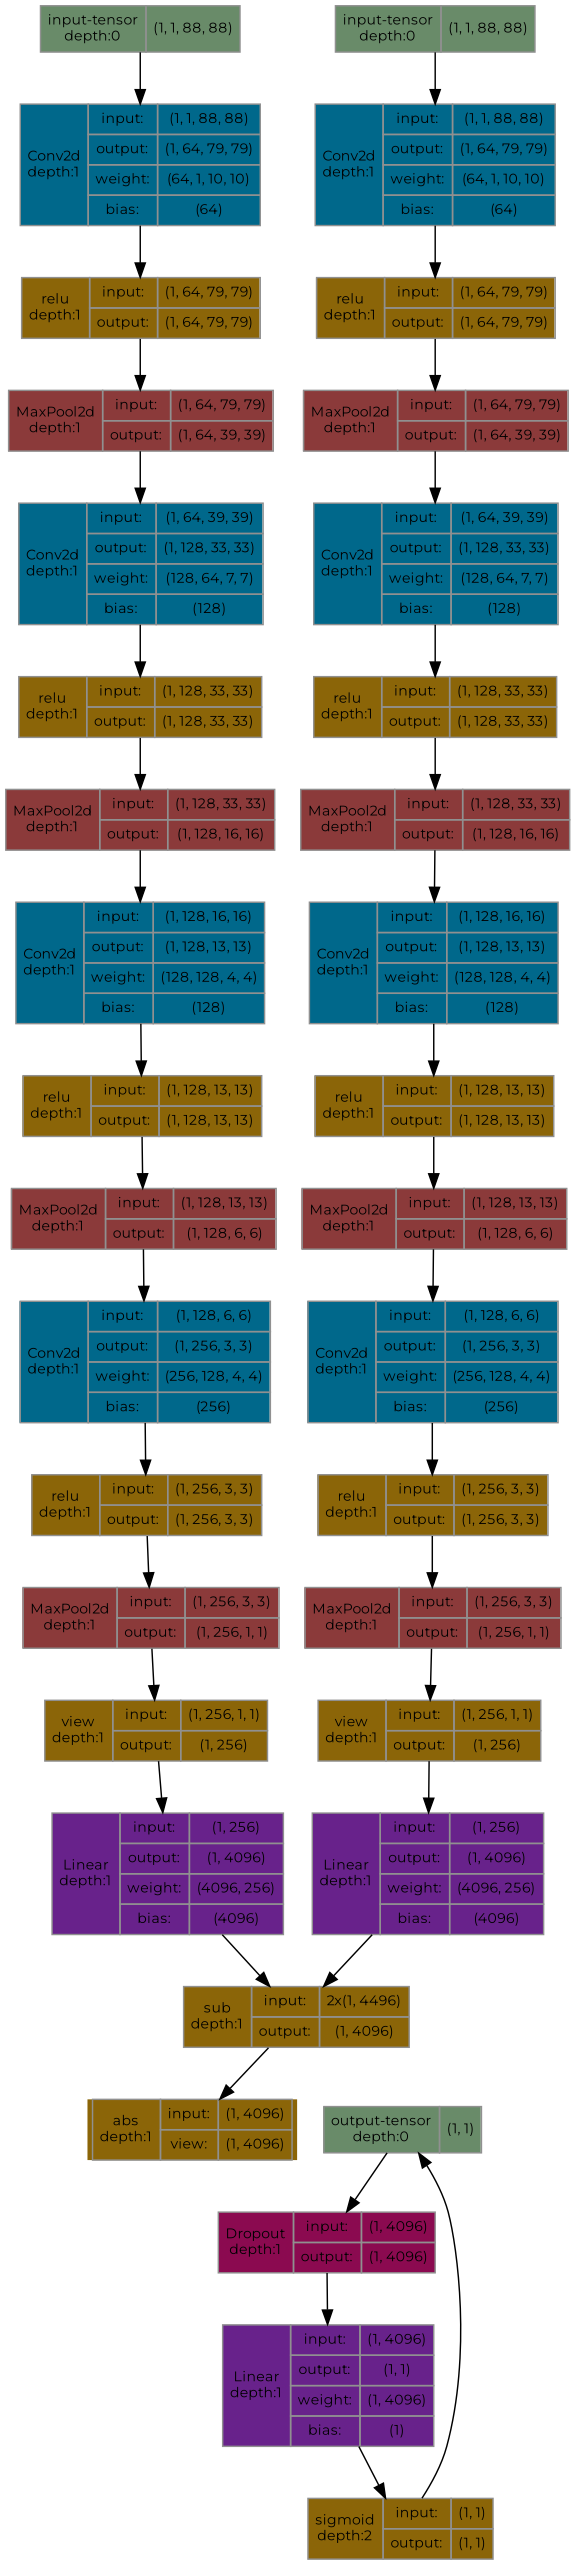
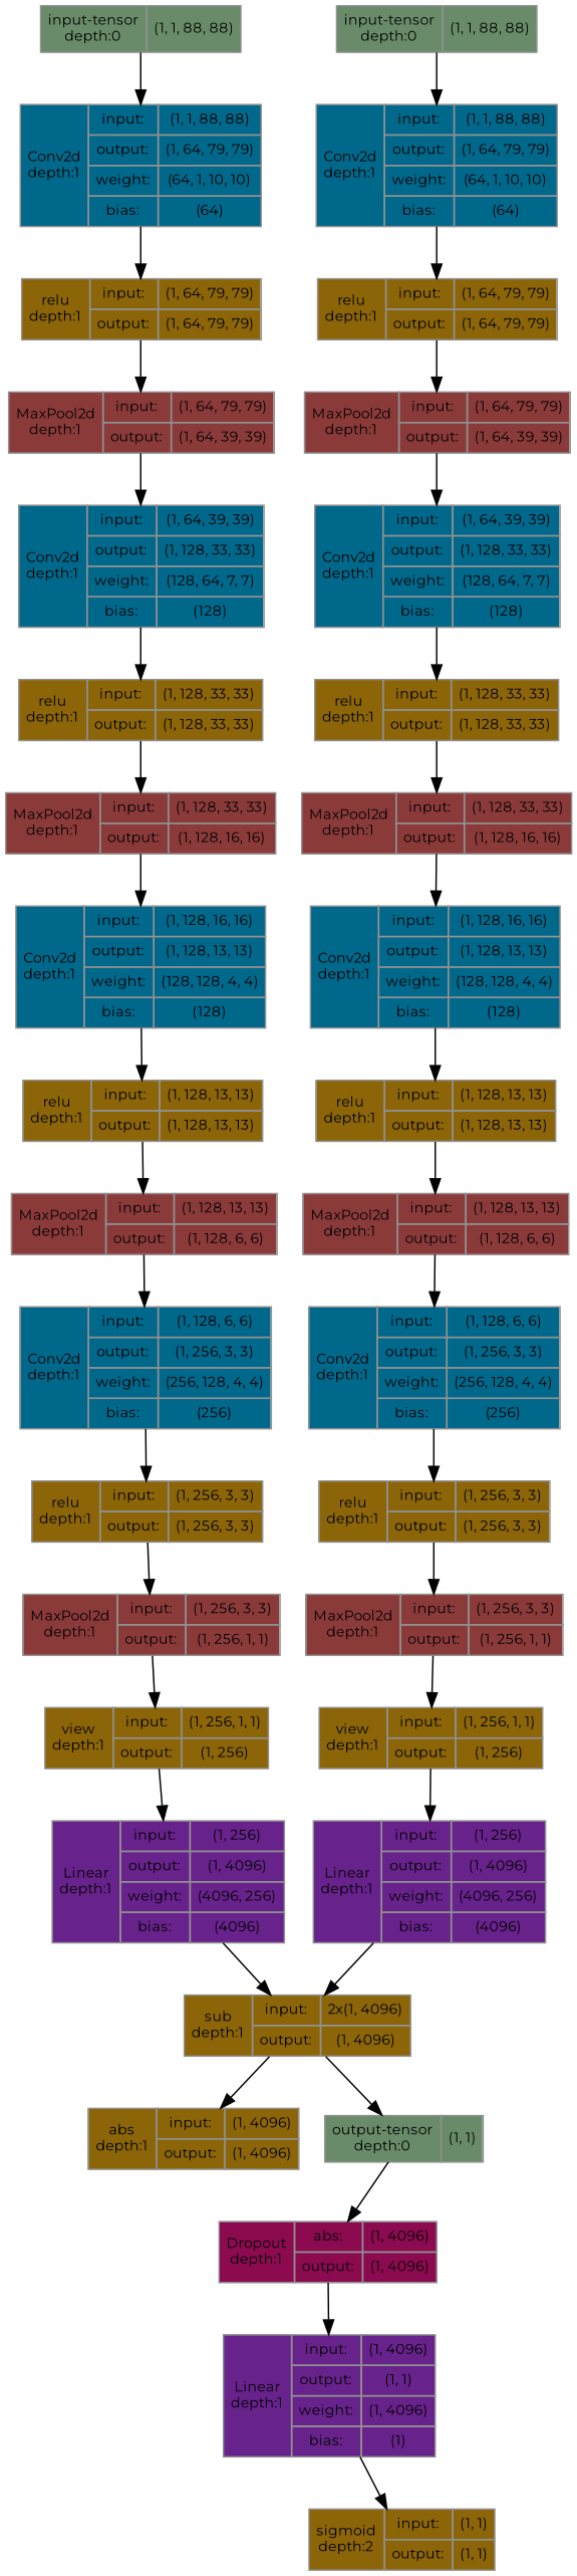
  strict digraph {
    fontname=Montserrat
    ordering=in
    rankdir=TB
    node [align=left color="#909090" fillcolor=darkgoldenrod4 fontname=Montserrat fontsize=10 margin=0 ranksep=0.1 shape=plaintext style=filled]
    edge [fontname=Montserrat fontsize=10]
    n1 [fillcolor=darkseagreen4 height=0.2 label=<                     <TABLE BORDER="0" CELLBORDER="1"                     CELLSPACING="0" CELLPADDING="4">                         <TR><TD BGCOLOR="darkseagreen4">input-tensor<BR/>depth:0</TD><TD>(1, 1, 88, 88)</TD></TR>                     </TABLE>>]
    n2 [fillcolor=deepskyblue4 height=0.2 label=<                     <TABLE BORDER="0" CELLBORDER="1"                     CELLSPACING="0" CELLPADDING="4">                     <TR>                         <TD ROWSPAN="238"                         BGCOLOR="deepskyblue4">Conv2d<BR/>depth:1</TD>                         <TD>input:</TD>                         <TD>(1, 1, 88, 88)</TD>                     </TR>                     <TR>                         <TD>output:</TD>                         <TD>(1, 64, 79, 79)</TD>                     </TR>                                     <TR>                     <TD>weight:</TD>                     <TD>(64, 1, 10, 10)</TD>                 </TR>                 <TR>                     <TD>bias:</TD>                     <TD>(64)</TD>                 </TR>                     </TABLE>>]
    n3 [height=0.2 label=<                     <TABLE BORDER="0" CELLBORDER="1"                     CELLSPACING="0" CELLPADDING="4">                     <TR>                         <TD ROWSPAN="2"                         BGCOLOR="darkgoldenrod4">relu<BR/>depth:1</TD>                         <TD>input:</TD>                         <TD>(1, 64, 79, 79)</TD>                     </TR>                     <TR>                         <TD>output:</TD>                         <TD>(1, 64, 79, 79)</TD>                     </TR>                                          </TABLE>>]
    n4 [fillcolor=darkseagreen4 height=0.2 label=<                     <TABLE BORDER="0" CELLBORDER="1"                     CELLSPACING="0" CELLPADDING="4">                         <TR><TD BGCOLOR="darkseagreen4">input-tensor<BR/>depth:0</TD><TD>(1, 1, 88, 88)</TD></TR>                     </TABLE>>]
    n5 [fillcolor=deepskyblue4 height=0.2 label=<                     <TABLE BORDER="0" CELLBORDER="1"                     CELLSPACING="0" CELLPADDING="4">                     <TR>                         <TD ROWSPAN="238"                         BGCOLOR="deepskyblue4">Conv2d<BR/>depth:1</TD>                         <TD>input:</TD>                         <TD>(1, 1, 88, 88)</TD>                     </TR>                     <TR>                         <TD>output:</TD>                         <TD>(1, 64, 79, 79)</TD>                     </TR>                                     <TR>                     <TD>weight:</TD>                     <TD>(64, 1, 10, 10)</TD>                 </TR>                 <TR>                     <TD>bias:</TD>                     <TD>(64)</TD>                 </TR>                     </TABLE>>]
    n6 [height=0.2 label=<                     <TABLE BORDER="0" CELLBORDER="1"                     CELLSPACING="0" CELLPADDING="4">                     <TR>                         <TD ROWSPAN="2"                         BGCOLOR="darkgoldenrod4">relu<BR/>depth:1</TD>                         <TD>input:</TD>                         <TD>(1, 64, 79, 79)</TD>                     </TR>                     <TR>                         <TD>output:</TD>                         <TD>(1, 64, 79, 79)</TD>                     </TR>                                          </TABLE>>]
    n7 [fillcolor=indianred4 height=0.2 label=<                     <TABLE BORDER="0" CELLBORDER="1"                     CELLSPACING="0" CELLPADDING="4">                     <TR>                         <TD ROWSPAN="2"                         BGCOLOR="indianred4">MaxPool2d<BR/>depth:1</TD>                         <TD>input:</TD>                         <TD>(1, 64, 79, 79)</TD>                     </TR>                     <TR>                         <TD>output:</TD>                         <TD>(1, 64, 39, 39)</TD>                     </TR>                                          </TABLE>>]
    n8 [fillcolor=deepskyblue4 height=0.2 label=<                     <TABLE BORDER="0" CELLBORDER="1"                     CELLSPACING="0" CELLPADDING="4">                     <TR>                         <TD ROWSPAN="239"                         BGCOLOR="deepskyblue4">Conv2d<BR/>depth:1</TD>                         <TD>input:</TD>                         <TD>(1, 64, 39, 39)</TD>                     </TR>                     <TR>                         <TD>output:</TD>                         <TD>(1, 128, 33, 33)</TD>                     </TR>                                     <TR>                     <TD>weight:</TD>                     <TD>(128, 64, 7, 7)</TD>                 </TR>                 <TR>                     <TD>bias:</TD>                     <TD>(128)</TD>                 </TR>                     </TABLE>>]
    n9 [height=0.2 label=<                     <TABLE BORDER="0" CELLBORDER="1"                     CELLSPACING="0" CELLPADDING="4">                     <TR>                         <TD ROWSPAN="2"                         BGCOLOR="darkgoldenrod4">relu<BR/>depth:1</TD>                         <TD>input:</TD>                         <TD>(1, 128, 33, 33)</TD>                     </TR>                     <TR>                         <TD>output:</TD>                         <TD>(1, 128, 33, 33)</TD>                     </TR>                                          </TABLE>>]
    n10 [fillcolor=indianred4 height=0.2 label=<                     <TABLE BORDER="0" CELLBORDER="1"                     CELLSPACING="0" CELLPADDING="4">                     <TR>                         <TD ROWSPAN="2"                         BGCOLOR="indianred4">MaxPool2d<BR/>depth:1</TD>                         <TD>input:</TD>                         <TD>(1, 128, 33, 33)</TD>                     </TR>                     <TR>                         <TD>output:</TD>                         <TD>(1, 128, 16, 16)</TD>                     </TR>                                          </TABLE>>]
    n11 [fillcolor=deepskyblue4 height=0.2 label=<                     <TABLE BORDER="0" CELLBORDER="1"                     CELLSPACING="0" CELLPADDING="4">                     <TR>                         <TD ROWSPAN="240"                         BGCOLOR="deepskyblue4">Conv2d<BR/>depth:1</TD>                         <TD>input:</TD>                         <TD>(1, 128, 16, 16)</TD>                     </TR>                     <TR>                         <TD>output:</TD>                         <TD>(1, 128, 13, 13)</TD>                     </TR>                                     <TR>                     <TD>weight:</TD>                     <TD>(128, 128, 4, 4)</TD>                 </TR>                 <TR>                     <TD>bias:</TD>                     <TD>(128)</TD>                 </TR>                     </TABLE>>]
    n12 [height=0.2 label=<                     <TABLE BORDER="0" CELLBORDER="1"                     CELLSPACING="0" CELLPADDING="4">                     <TR>                         <TD ROWSPAN="2"                         BGCOLOR="darkgoldenrod4">relu<BR/>depth:1</TD>                         <TD>input:</TD>                         <TD>(1, 128, 13, 13)</TD>                     </TR>                     <TR>                         <TD>output:</TD>                         <TD>(1, 128, 13, 13)</TD>                     </TR>                                          </TABLE>>]
    n13 [fillcolor=indianred4 height=0.2 label=<                     <TABLE BORDER="0" CELLBORDER="1"                     CELLSPACING="0" CELLPADDING="4">                     <TR>                         <TD ROWSPAN="2"                         BGCOLOR="indianred4">MaxPool2d<BR/>depth:1</TD>                         <TD>input:</TD>                         <TD>(1, 128, 13, 13)</TD>                     </TR>                     <TR>                         <TD>output:</TD>                         <TD>(1, 128, 6, 6)</TD>                     </TR>                                          </TABLE>>]
    n14 [fillcolor=deepskyblue4 height=0.2 label=<                     <TABLE BORDER="0" CELLBORDER="1"                     CELLSPACING="0" CELLPADDING="4">                     <TR>                         <TD ROWSPAN="240"                         BGCOLOR="deepskyblue4">Conv2d<BR/>depth:1</TD>                         <TD>input:</TD>                         <TD>(1, 128, 6, 6)</TD>                     </TR>                     <TR>                         <TD>output:</TD>                         <TD>(1, 256, 3, 3)</TD>                     </TR>                                     <TR>                     <TD>weight:</TD>                     <TD>(256, 128, 4, 4)</TD>                 </TR>                 <TR>                     <TD>bias:</TD>                     <TD>(256)</TD>                 </TR>                     </TABLE>>]
    n15 [height=0.2 label=<                     <TABLE BORDER="0" CELLBORDER="1"                     CELLSPACING="0" CELLPADDING="4">                     <TR>                         <TD ROWSPAN="2"                         BGCOLOR="darkgoldenrod4">relu<BR/>depth:1</TD>                         <TD>input:</TD>                         <TD>(1, 256, 3, 3)</TD>                     </TR>                     <TR>                         <TD>output:</TD>                         <TD>(1, 256, 3, 3)</TD>                     </TR>                                          </TABLE>>]
    n16 [fillcolor=indianred4 height=0.2 label=<                     <TABLE BORDER="0" CELLBORDER="1"                     CELLSPACING="0" CELLPADDING="4">                     <TR>                         <TD ROWSPAN="2"                         BGCOLOR="indianred4">MaxPool2d<BR/>depth:1</TD>                         <TD>input:</TD>                         <TD>(1, 256, 3, 3)</TD>                     </TR>                     <TR>                         <TD>output:</TD>                         <TD>(1, 256, 1, 1)</TD>                     </TR>                                          </TABLE>>]
    n17 [height=0.2 label=<                     <TABLE BORDER="0" CELLBORDER="1"                     CELLSPACING="0" CELLPADDING="4">                     <TR>                         <TD ROWSPAN="2"                         BGCOLOR="darkgoldenrod4">view<BR/>depth:1</TD>                         <TD>input:</TD>                         <TD>(1, 256, 1, 1)</TD>                     </TR>                     <TR>                         <TD>output:</TD>                         <TD>(1, 256)</TD>                     </TR>                                          </TABLE>>]
    n18 [fillcolor=darkorchid4 height=0.2 label=<                     <TABLE BORDER="0" CELLBORDER="1"                     CELLSPACING="0" CELLPADDING="4">                     <TR>                         <TD ROWSPAN="236"                         BGCOLOR="darkorchid4">Linear<BR/>depth:1</TD>                         <TD>input:</TD>                         <TD>(1, 256)</TD>                     </TR>                     <TR>                         <TD>output:</TD>                         <TD>(1, 4096)</TD>                     </TR>                                     <TR>                     <TD>weight:</TD>                     <TD>(4096, 256)</TD>                 </TR>                 <TR>                     <TD>bias:</TD>                     <TD>(4096)</TD>                 </TR>                     </TABLE>>]
    n19 [fillcolor=indianred4 height=0.2 label=<                     <TABLE BORDER="0" CELLBORDER="1"                     CELLSPACING="0" CELLPADDING="4">                     <TR>                         <TD ROWSPAN="2"                         BGCOLOR="indianred4">MaxPool2d<BR/>depth:1</TD>                         <TD>input:</TD>                         <TD>(1, 64, 79, 79)</TD>                     </TR>                     <TR>                         <TD>output:</TD>                         <TD>(1, 64, 39, 39)</TD>                     </TR>                                          </TABLE>>]
    n20 [fillcolor=deepskyblue4 height=0.2 label=<                     <TABLE BORDER="0" CELLBORDER="1"                     CELLSPACING="0" CELLPADDING="4">                     <TR>                         <TD ROWSPAN="239"                         BGCOLOR="deepskyblue4">Conv2d<BR/>depth:1</TD>                         <TD>input:</TD>                         <TD>(1, 64, 39, 39)</TD>                     </TR>                     <TR>                         <TD>output:</TD>                         <TD>(1, 128, 33, 33)</TD>                     </TR>                                     <TR>                     <TD>weight:</TD>                     <TD>(128, 64, 7, 7)</TD>                 </TR>                 <TR>                     <TD>bias:</TD>                     <TD>(128)</TD>                 </TR>                     </TABLE>>]
    n21 [height=0.2 label=<                     <TABLE BORDER="0" CELLBORDER="1"                     CELLSPACING="0" CELLPADDING="4">                     <TR>                         <TD ROWSPAN="2"                         BGCOLOR="darkgoldenrod4">relu<BR/>depth:1</TD>                         <TD>input:</TD>                         <TD>(1, 128, 33, 33)</TD>                     </TR>                     <TR>                         <TD>output:</TD>                         <TD>(1, 128, 33, 33)</TD>                     </TR>                                          </TABLE>>]
    n22 [fillcolor=indianred4 height=0.2 label=<                     <TABLE BORDER="0" CELLBORDER="1"                     CELLSPACING="0" CELLPADDING="4">                     <TR>                         <TD ROWSPAN="2"                         BGCOLOR="indianred4">MaxPool2d<BR/>depth:1</TD>                         <TD>input:</TD>                         <TD>(1, 128, 33, 33)</TD>                     </TR>                     <TR>                         <TD>output:</TD>                         <TD>(1, 128, 16, 16)</TD>                     </TR>                                          </TABLE>>]
    n23 [fillcolor=deepskyblue4 height=0.2 label=<                     <TABLE BORDER="0" CELLBORDER="1"                     CELLSPACING="0" CELLPADDING="4">                     <TR>                         <TD ROWSPAN="240"                         BGCOLOR="deepskyblue4">Conv2d<BR/>depth:1</TD>                         <TD>input:</TD>                         <TD>(1, 128, 16, 16)</TD>                     </TR>                     <TR>                         <TD>output:</TD>                         <TD>(1, 128, 13, 13)</TD>                     </TR>                                     <TR>                     <TD>weight:</TD>                     <TD>(128, 128, 4, 4)</TD>                 </TR>                 <TR>                     <TD>bias:</TD>                     <TD>(128)</TD>                 </TR>                     </TABLE>>]
    n24 [height=0.2 label=<                     <TABLE BORDER="0" CELLBORDER="1"                     CELLSPACING="0" CELLPADDING="4">                     <TR>                         <TD ROWSPAN="2"                         BGCOLOR="darkgoldenrod4">relu<BR/>depth:1</TD>                         <TD>input:</TD>                         <TD>(1, 128, 13, 13)</TD>                     </TR>                     <TR>                         <TD>output:</TD>                         <TD>(1, 128, 13, 13)</TD>                     </TR>                                          </TABLE>>]
    n25 [fillcolor=indianred4 height=0.2 label=<                     <TABLE BORDER="0" CELLBORDER="1"                     CELLSPACING="0" CELLPADDING="4">                     <TR>                         <TD ROWSPAN="2"                         BGCOLOR="indianred4">MaxPool2d<BR/>depth:1</TD>                         <TD>input:</TD>                         <TD>(1, 128, 13, 13)</TD>                     </TR>                     <TR>                         <TD>output:</TD>                         <TD>(1, 128, 6, 6)</TD>                     </TR>                                          </TABLE>>]
    n26 [fillcolor=deepskyblue4 height=0.2 label=<                     <TABLE BORDER="0" CELLBORDER="1"                     CELLSPACING="0" CELLPADDING="4">                     <TR>                         <TD ROWSPAN="240"                         BGCOLOR="deepskyblue4">Conv2d<BR/>depth:1</TD>                         <TD>input:</TD>                         <TD>(1, 128, 6, 6)</TD>                     </TR>                     <TR>                         <TD>output:</TD>                         <TD>(1, 256, 3, 3)</TD>                     </TR>                                     <TR>                     <TD>weight:</TD>                     <TD>(256, 128, 4, 4)</TD>                 </TR>                 <TR>                     <TD>bias:</TD>                     <TD>(256)</TD>                 </TR>                     </TABLE>>]
    n27 [height=0.2 label=<                     <TABLE BORDER="0" CELLBORDER="1"                     CELLSPACING="0" CELLPADDING="4">                     <TR>                         <TD ROWSPAN="2"                         BGCOLOR="darkgoldenrod4">relu<BR/>depth:1</TD>                         <TD>input:</TD>                         <TD>(1, 256, 3, 3)</TD>                     </TR>                     <TR>                         <TD>output:</TD>                         <TD>(1, 256, 3, 3)</TD>                     </TR>                                          </TABLE>>]
    n28 [fillcolor=indianred4 height=0.2 label=<                     <TABLE BORDER="0" CELLBORDER="1"                     CELLSPACING="0" CELLPADDING="4">                     <TR>                         <TD ROWSPAN="2"                         BGCOLOR="indianred4">MaxPool2d<BR/>depth:1</TD>                         <TD>input:</TD>                         <TD>(1, 256, 3, 3)</TD>                     </TR>                     <TR>                         <TD>output:</TD>                         <TD>(1, 256, 1, 1)</TD>                     </TR>                                          </TABLE>>]
    n29 [height=0.2 label=<                     <TABLE BORDER="0" CELLBORDER="1"                     CELLSPACING="0" CELLPADDING="4">                     <TR>                         <TD ROWSPAN="2"                         BGCOLOR="darkgoldenrod4">view<BR/>depth:1</TD>                         <TD>input:</TD>                         <TD>(1, 256, 1, 1)</TD>                     </TR>                     <TR>                         <TD>output:</TD>                         <TD>(1, 256)</TD>                     </TR>                                          </TABLE>>]
    n30 [fillcolor=darkorchid4 height=0.2 label=<                     <TABLE BORDER="0" CELLBORDER="1"                     CELLSPACING="0" CELLPADDING="4">                     <TR>                         <TD ROWSPAN="236"                         BGCOLOR="darkorchid4">Linear<BR/>depth:1</TD>                         <TD>input:</TD>                         <TD>(1, 256)</TD>                     </TR>                     <TR>                         <TD>output:</TD>                         <TD>(1, 4096)</TD>                     </TR>                                     <TR>                     <TD>weight:</TD>                     <TD>(4096, 256)</TD>                 </TR>                 <TR>                     <TD>bias:</TD>                     <TD>(4096)</TD>                 </TR>                     </TABLE>>]
-   n31 [height=0.2 label=<                     <TABLE BORDER="0" CELLBORDER="1"                     CELLSPACING="0" CELLPADDING="4">                     <TR>                         <TD ROWSPAN="2"                         BGCOLOR="darkgoldenrod4">sub<BR/>depth:1</TD>                         <TD>input:</TD>                         <TD>2x(1, 4496)</TD>                     </TR>                     <TR>                         <TD>output:</TD>                         <TD>(1, 4096)</TD>                     </TR>                                          </TABLE>>]
-   n32 [height=0.2 label=<                     <TABLE BORDER="0" CELLBORDER="1"                     CELLSPACING="0" CELLPADDING="4">                     <TR>                         <TD ROWSPAN="2"                         BGCOLOR="darkgoldenrod4">abs<BR/>depth:1</TD>                         <TD>input:</TD>                         <TD>(1, 4096)</TD>                     </TR>                     <TR>                         <TD>view:</TD>                         <TD>(1, 4096)</TD>                     </TR>                                          </TABLE>>]
-   n33 [fillcolor=deeppink4 height=0.2 label=<                     <TABLE BORDER="0" CELLBORDER="1"                     CELLSPACING="0" CELLPADDING="4">                     <TR>                         <TD ROWSPAN="2"                         BGCOLOR="deeppink4">Dropout<BR/>depth:1</TD>                         <TD>input:</TD>                         <TD>(1, 4096)</TD>                     </TR>                     <TR>                         <TD>output:</TD>                         <TD>(1, 4096)</TD>                     </TR>                                          </TABLE>>]
+   n31 [height=0.2 label=<                     <TABLE BORDER="0" CELLBORDER="1"                     CELLSPACING="0" CELLPADDING="4">                     <TR>                         <TD ROWSPAN="2"                         BGCOLOR="darkgoldenrod4">sub<BR/>depth:1</TD>                         <TD>input:</TD>                         <TD>2x(1, 4096)</TD>                     </TR>                     <TR>                         <TD>output:</TD>                         <TD>(1, 4096)</TD>                     </TR>                                          </TABLE>>]
+   n32 [height=0.2 label=<                     <TABLE BORDER="0" CELLBORDER="1"                     CELLSPACING="0" CELLPADDING="4">                     <TR>                         <TD ROWSPAN="2"                         BGCOLOR="darkgoldenrod4">abs<BR/>depth:1</TD>                         <TD>input:</TD>                         <TD>(1, 4096)</TD>                     </TR>                     <TR>                         <TD>output:</TD>                         <TD>(1, 4096)</TD>                     </TR>                                          </TABLE>>]
+   n33 [fillcolor=deeppink4 height=0.2 label=<                     <TABLE BORDER="0" CELLBORDER="1"                     CELLSPACING="0" CELLPADDING="4">                     <TR>                         <TD ROWSPAN="2"                         BGCOLOR="deeppink4">Dropout<BR/>depth:1</TD>                         <TD>abs:</TD>                         <TD>(1, 4096)</TD>                     </TR>                     <TR>                         <TD>output:</TD>                         <TD>(1, 4096)</TD>                     </TR>                                          </TABLE>>]
    n34 [fillcolor=darkorchid4 height=0.2 label=<                     <TABLE BORDER="0" CELLBORDER="1"                     CELLSPACING="0" CELLPADDING="4">                     <TR>                         <TD ROWSPAN="231"                         BGCOLOR="darkorchid4">Linear<BR/>depth:1</TD>                         <TD>input:</TD>                         <TD>(1, 4096)</TD>                     </TR>                     <TR>                         <TD>output:</TD>                         <TD>(1, 1)</TD>                     </TR>                                     <TR>                     <TD>weight:</TD>                     <TD>(1, 4096)</TD>                 </TR>                 <TR>                     <TD>bias:</TD>                     <TD>(1)</TD>                 </TR>                     </TABLE>>]
    n35 [height=0.2 label=<                     <TABLE BORDER="0" CELLBORDER="1"                     CELLSPACING="0" CELLPADDING="4">                     <TR>                         <TD ROWSPAN="2"                         BGCOLOR="darkgoldenrod4">sigmoid<BR/>depth:2</TD>                         <TD>input:</TD>                         <TD>(1, 1)</TD>                     </TR>                     <TR>                         <TD>output:</TD>                         <TD>(1, 1)</TD>                     </TR>                                          </TABLE>>]
    n36 [fillcolor=darkseagreen4 height=0.2 label=<                     <TABLE BORDER="0" CELLBORDER="1"                     CELLSPACING="0" CELLPADDING="4">                         <TR><TD BGCOLOR="darkseagreen4">output-tensor<BR/>depth:0</TD><TD>(1, 1)</TD></TR>                     </TABLE>>]
    n1 -> n2
    n2 -> n3
    n3 -> n7
    n4 -> n5
    n5 -> n6
    n6 -> n19
    n7 -> n8
    n8 -> n9
    n9 -> n10
    n10 -> n11
    n11 -> n12
    n12 -> n13
    n13 -> n14
    n14 -> n15
    n15 -> n16
    n16 -> n17
    n17 -> n18
    n18 -> n31
    n19 -> n20
    n20 -> n21
    n21 -> n22
    n22 -> n23
    n23 -> n24
    n24 -> n25
    n25 -> n26
    n26 -> n27
    n27 -> n28
    n28 -> n29
    n29 -> n30
    n30 -> n31
    n31 -> n32
    n33 -> n34
    n34 -> n35
-   n35 -> n36
+   n31 -> n36
    n36 -> n33
  }
